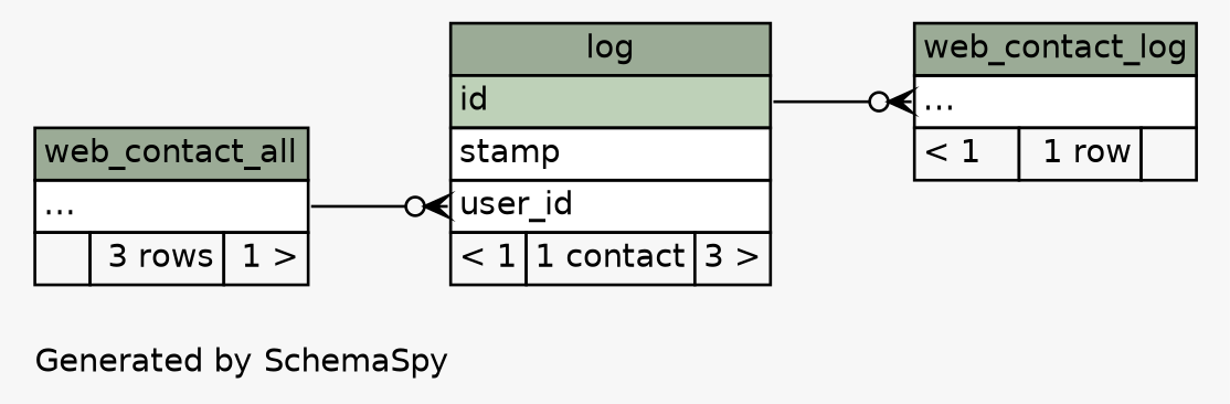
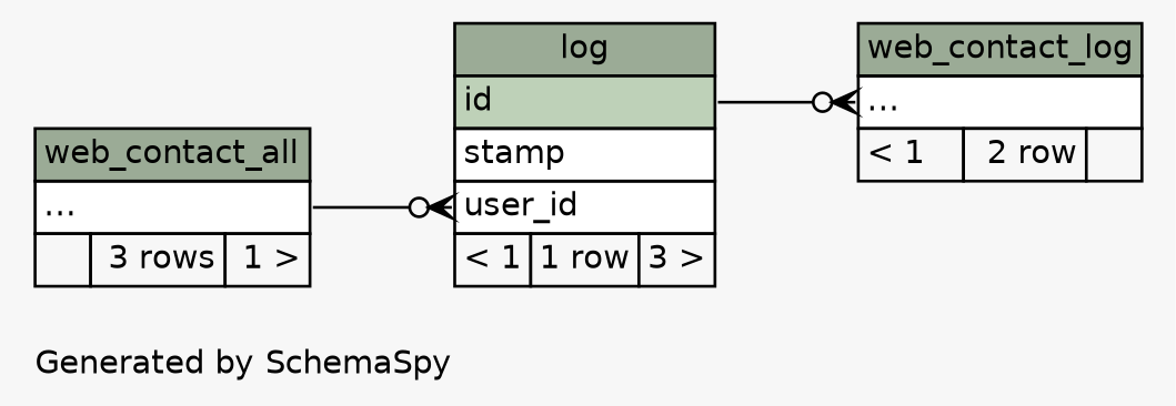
  digraph {
    bgcolor="#f7f7f7"
    fontname=Helvetica
    fontsize=11
    label="\nGenerated by SchemaSpy"
    labeljust=l
    nodesep=0.18
    rankdir=RL
    ranksep=0.46
    node [fontname=Helvetica fontsize=11 shape=plaintext]
    edge [arrowhead=none arrowsize=0.8 arrowtail=crowodot dir=back]
-   n1 [label=<     <TABLE BORDER="0" CELLBORDER="1" CELLSPACING="0" BGCOLOR="#ffffff">       <TR><TD COLSPAN="3" BGCOLOR="#9bab96" ALIGN="CENTER">log</TD></TR>       <TR><TD PORT="id" COLSPAN="3" BGCOLOR="#bed1b8" ALIGN="LEFT">id</TD></TR>       <TR><TD PORT="stamp" COLSPAN="3" ALIGN="LEFT">stamp</TD></TR>       <TR><TD PORT="user_id" COLSPAN="3" ALIGN="LEFT">user_id</TD></TR>       <TR><TD ALIGN="LEFT" BGCOLOR="#f7f7f7">&lt; 1</TD><TD ALIGN="RIGHT" BGCOLOR="#f7f7f7">1 contact</TD><TD ALIGN="RIGHT" BGCOLOR="#f7f7f7">3 &gt;</TD></TR>     </TABLE>>]
+   n1 [label=<     <TABLE BORDER="0" CELLBORDER="1" CELLSPACING="0" BGCOLOR="#ffffff">       <TR><TD COLSPAN="3" BGCOLOR="#9bab96" ALIGN="CENTER">log</TD></TR>       <TR><TD PORT="id" COLSPAN="3" BGCOLOR="#bed1b8" ALIGN="LEFT">id</TD></TR>       <TR><TD PORT="stamp" COLSPAN="3" ALIGN="LEFT">stamp</TD></TR>       <TR><TD PORT="user_id" COLSPAN="3" ALIGN="LEFT">user_id</TD></TR>       <TR><TD ALIGN="LEFT" BGCOLOR="#f7f7f7">&lt; 1</TD><TD ALIGN="RIGHT" BGCOLOR="#f7f7f7">1 row</TD><TD ALIGN="RIGHT" BGCOLOR="#f7f7f7">3 &gt;</TD></TR>     </TABLE>>]
    n2 [label=<     <TABLE BORDER="0" CELLBORDER="1" CELLSPACING="0" BGCOLOR="#ffffff">       <TR><TD COLSPAN="3" BGCOLOR="#9bab96" ALIGN="CENTER">web_contact_all</TD></TR>       <TR><TD PORT="elipses" COLSPAN="3" ALIGN="LEFT">...</TD></TR>       <TR><TD ALIGN="LEFT" BGCOLOR="#f7f7f7">  </TD><TD ALIGN="RIGHT" BGCOLOR="#f7f7f7">3 rows</TD><TD ALIGN="RIGHT" BGCOLOR="#f7f7f7">1 &gt;</TD></TR>     </TABLE>>]
-   n3 [label=<     <TABLE BORDER="0" CELLBORDER="1" CELLSPACING="0" BGCOLOR="#ffffff">       <TR><TD COLSPAN="3" BGCOLOR="#9bab96" ALIGN="CENTER">web_contact_log</TD></TR>       <TR><TD PORT="elipses" COLSPAN="3" ALIGN="LEFT">...</TD></TR>       <TR><TD ALIGN="LEFT" BGCOLOR="#f7f7f7">&lt; 1</TD><TD ALIGN="RIGHT" BGCOLOR="#f7f7f7">1 row</TD><TD ALIGN="RIGHT" BGCOLOR="#f7f7f7">  </TD></TR>     </TABLE>>]
+   n3 [label=<     <TABLE BORDER="0" CELLBORDER="1" CELLSPACING="0" BGCOLOR="#ffffff">       <TR><TD COLSPAN="3" BGCOLOR="#9bab96" ALIGN="CENTER">web_contact_log</TD></TR>       <TR><TD PORT="elipses" COLSPAN="3" ALIGN="LEFT">...</TD></TR>       <TR><TD ALIGN="LEFT" BGCOLOR="#f7f7f7">&lt; 1</TD><TD ALIGN="RIGHT" BGCOLOR="#f7f7f7">2 row</TD><TD ALIGN="RIGHT" BGCOLOR="#f7f7f7">  </TD></TR>     </TABLE>>]
    n1 -> n2 [headport="elipses:e" tailport="user_id:w"]
    n3 -> n1 [headport="id:e" tailport="elipses:w"]
  }
